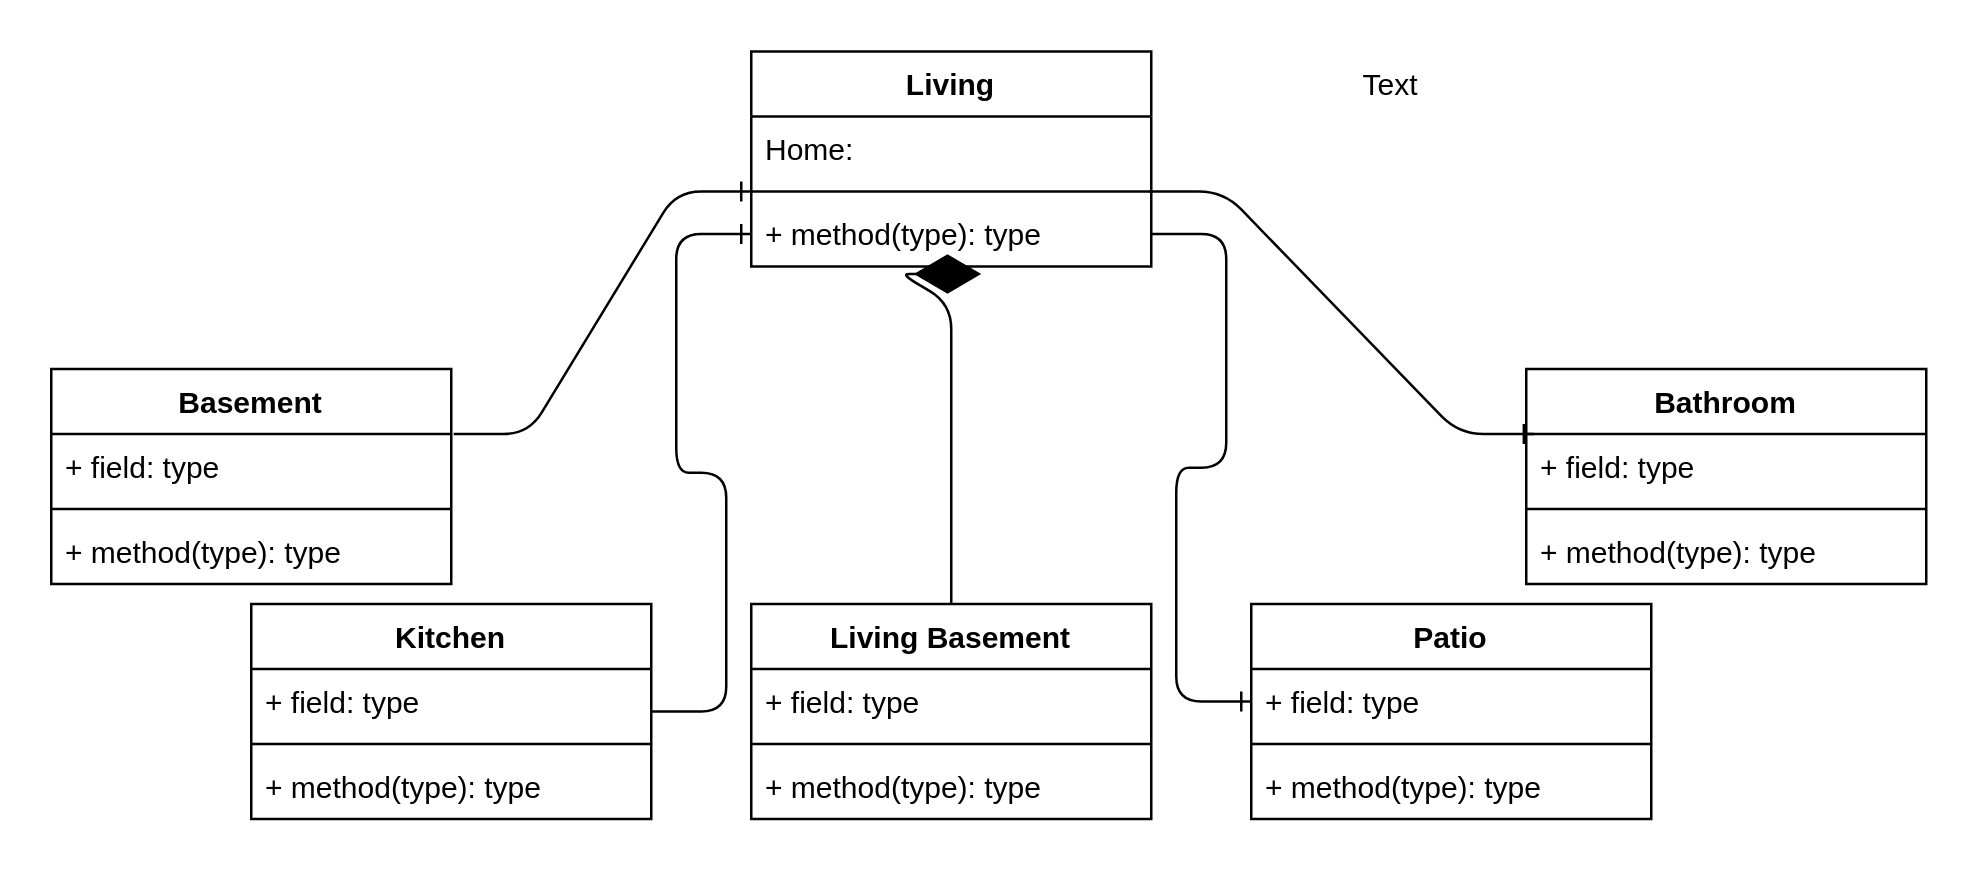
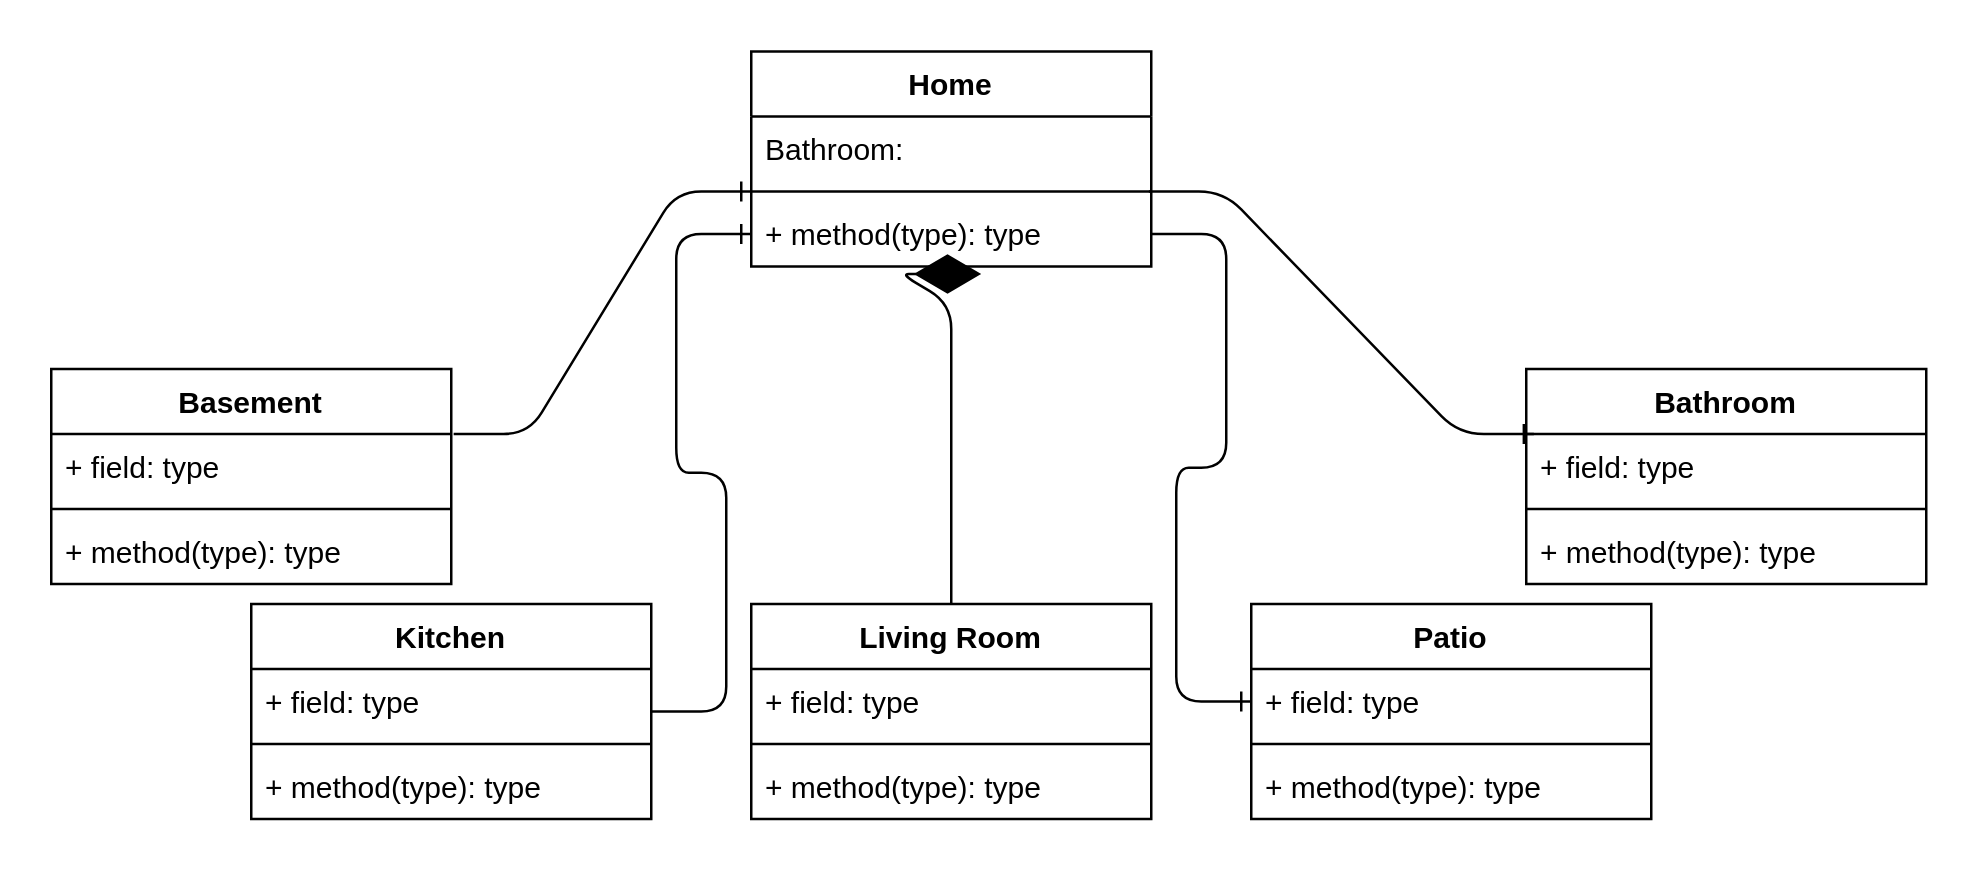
  <mxCell id="0" />
  <mxCell id="1" parent="0" />
- <mxCell id="2" value="Living" style="swimlane;fontStyle=1;align=center;verticalAlign=top;childLayout=stackLayout;horizontal=1;startSize=26;horizontalStack=0;resizeParent=1;resizeParentMax=0;resizeLast=0;collapsible=1;marginBottom=0;" vertex="1" parent="1"><mxGeometry x="300" y="20" width="160" height="86" as="geometry" /></mxCell>
- <mxCell id="3" value="Home: " style="text;strokeColor=none;fillColor=none;align=left;verticalAlign=top;spacingLeft=4;spacingRight=4;overflow=hidden;rotatable=0;points=[[0,0.5],[1,0.5]];portConstraint=eastwest;" vertex="1" parent="2"><mxGeometry y="26" width="160" height="26" as="geometry" /></mxCell>
+ <mxCell id="2" value="Home" style="swimlane;fontStyle=1;align=center;verticalAlign=top;childLayout=stackLayout;horizontal=1;startSize=26;horizontalStack=0;resizeParent=1;resizeParentMax=0;resizeLast=0;collapsible=1;marginBottom=0;" vertex="1" parent="1"><mxGeometry x="300" y="20" width="160" height="86" as="geometry" /></mxCell>
+ <mxCell id="3" value="Bathroom: " style="text;strokeColor=none;fillColor=none;align=left;verticalAlign=top;spacingLeft=4;spacingRight=4;overflow=hidden;rotatable=0;points=[[0,0.5],[1,0.5]];portConstraint=eastwest;" vertex="1" parent="2"><mxGeometry y="26" width="160" height="26" as="geometry" /></mxCell>
  <mxCell id="4" value="" style="line;strokeWidth=1;fillColor=none;align=left;verticalAlign=middle;spacingTop=-1;spacingLeft=3;spacingRight=3;rotatable=0;labelPosition=right;points=[];portConstraint=eastwest;" vertex="1" parent="2"><mxGeometry y="52" width="160" height="8" as="geometry" /></mxCell>
  <mxCell id="5" value="+ method(type): type" style="text;strokeColor=none;fillColor=none;align=left;verticalAlign=top;spacingLeft=4;spacingRight=4;overflow=hidden;rotatable=0;points=[[0,0.5],[1,0.5]];portConstraint=eastwest;" vertex="1" parent="2"><mxGeometry y="60" width="160" height="26" as="geometry" /></mxCell>
  <mxCell id="6" value="Bathroom" style="swimlane;fontStyle=1;align=center;verticalAlign=top;childLayout=stackLayout;horizontal=1;startSize=26;horizontalStack=0;resizeParent=1;resizeParentMax=0;resizeLast=0;collapsible=1;marginBottom=0;" vertex="1" parent="1"><mxGeometry x="610" y="147" width="160" height="86" as="geometry" /></mxCell>
  <mxCell id="7" value="+ field: type" style="text;strokeColor=none;fillColor=none;align=left;verticalAlign=top;spacingLeft=4;spacingRight=4;overflow=hidden;rotatable=0;points=[[0,0.5],[1,0.5]];portConstraint=eastwest;" vertex="1" parent="6"><mxGeometry y="26" width="160" height="26" as="geometry" /></mxCell>
  <mxCell id="8" value="" style="line;strokeWidth=1;fillColor=none;align=left;verticalAlign=middle;spacingTop=-1;spacingLeft=3;spacingRight=3;rotatable=0;labelPosition=right;points=[];portConstraint=eastwest;" vertex="1" parent="6"><mxGeometry y="52" width="160" height="8" as="geometry" /></mxCell>
  <mxCell id="9" value="+ method(type): type" style="text;strokeColor=none;fillColor=none;align=left;verticalAlign=top;spacingLeft=4;spacingRight=4;overflow=hidden;rotatable=0;points=[[0,0.5],[1,0.5]];portConstraint=eastwest;" vertex="1" parent="6"><mxGeometry y="60" width="160" height="26" as="geometry" /></mxCell>
  <mxCell id="10" value="Basement" style="swimlane;fontStyle=1;align=center;verticalAlign=top;childLayout=stackLayout;horizontal=1;startSize=26;horizontalStack=0;resizeParent=1;resizeParentMax=0;resizeLast=0;collapsible=1;marginBottom=0;" vertex="1" parent="1"><mxGeometry x="20" y="147" width="160" height="86" as="geometry" /></mxCell>
  <mxCell id="11" value="+ field: type" style="text;strokeColor=none;fillColor=none;align=left;verticalAlign=top;spacingLeft=4;spacingRight=4;overflow=hidden;rotatable=0;points=[[0,0.5],[1,0.5]];portConstraint=eastwest;" vertex="1" parent="10"><mxGeometry y="26" width="160" height="26" as="geometry" /></mxCell>
  <mxCell id="12" value="" style="line;strokeWidth=1;fillColor=none;align=left;verticalAlign=middle;spacingTop=-1;spacingLeft=3;spacingRight=3;rotatable=0;labelPosition=right;points=[];portConstraint=eastwest;" vertex="1" parent="10"><mxGeometry y="52" width="160" height="8" as="geometry" /></mxCell>
  <mxCell id="13" value="+ method(type): type" style="text;strokeColor=none;fillColor=none;align=left;verticalAlign=top;spacingLeft=4;spacingRight=4;overflow=hidden;rotatable=0;points=[[0,0.5],[1,0.5]];portConstraint=eastwest;" vertex="1" parent="10"><mxGeometry y="60" width="160" height="26" as="geometry" /></mxCell>
  <mxCell id="14" value="Kitchen" style="swimlane;fontStyle=1;align=center;verticalAlign=top;childLayout=stackLayout;horizontal=1;startSize=26;horizontalStack=0;resizeParent=1;resizeParentMax=0;resizeLast=0;collapsible=1;marginBottom=0;" vertex="1" parent="1"><mxGeometry x="100" y="241" width="160" height="86" as="geometry" /></mxCell>
  <mxCell id="15" value="+ field: type" style="text;strokeColor=none;fillColor=none;align=left;verticalAlign=top;spacingLeft=4;spacingRight=4;overflow=hidden;rotatable=0;points=[[0,0.5],[1,0.5]];portConstraint=eastwest;" vertex="1" parent="14"><mxGeometry y="26" width="160" height="26" as="geometry" /></mxCell>
  <mxCell id="16" value="" style="line;strokeWidth=1;fillColor=none;align=left;verticalAlign=middle;spacingTop=-1;spacingLeft=3;spacingRight=3;rotatable=0;labelPosition=right;points=[];portConstraint=eastwest;" vertex="1" parent="14"><mxGeometry y="52" width="160" height="8" as="geometry" /></mxCell>
  <mxCell id="17" value="+ method(type): type" style="text;strokeColor=none;fillColor=none;align=left;verticalAlign=top;spacingLeft=4;spacingRight=4;overflow=hidden;rotatable=0;points=[[0,0.5],[1,0.5]];portConstraint=eastwest;" vertex="1" parent="14"><mxGeometry y="60" width="160" height="26" as="geometry" /></mxCell>
  <mxCell id="18" value="Patio" style="swimlane;fontStyle=1;align=center;verticalAlign=top;childLayout=stackLayout;horizontal=1;startSize=26;horizontalStack=0;resizeParent=1;resizeParentMax=0;resizeLast=0;collapsible=1;marginBottom=0;" vertex="1" parent="1"><mxGeometry x="500" y="241" width="160" height="86" as="geometry" /></mxCell>
  <mxCell id="19" value="+ field: type" style="text;strokeColor=none;fillColor=none;align=left;verticalAlign=top;spacingLeft=4;spacingRight=4;overflow=hidden;rotatable=0;points=[[0,0.5],[1,0.5]];portConstraint=eastwest;" vertex="1" parent="18"><mxGeometry y="26" width="160" height="26" as="geometry" /></mxCell>
  <mxCell id="20" value="" style="line;strokeWidth=1;fillColor=none;align=left;verticalAlign=middle;spacingTop=-1;spacingLeft=3;spacingRight=3;rotatable=0;labelPosition=right;points=[];portConstraint=eastwest;" vertex="1" parent="18"><mxGeometry y="52" width="160" height="8" as="geometry" /></mxCell>
  <mxCell id="21" value="+ method(type): type" style="text;strokeColor=none;fillColor=none;align=left;verticalAlign=top;spacingLeft=4;spacingRight=4;overflow=hidden;rotatable=0;points=[[0,0.5],[1,0.5]];portConstraint=eastwest;" vertex="1" parent="18"><mxGeometry y="60" width="160" height="26" as="geometry" /></mxCell>
  <mxCell id="22" value="" style="edgeStyle=entityRelationEdgeStyle;fontSize=12;html=1;endArrow=ERone;endFill=1;entryX=0.019;entryY=0;entryDx=0;entryDy=0;entryPerimeter=0;exitX=0.994;exitY=0.5;exitDx=0;exitDy=0;exitPerimeter=0;" edge="1" parent="1" source="4" target="7"><mxGeometry width="100" height="100" relative="1" as="geometry"><mxPoint x="470" y="72" as="sourcePoint" /><mxPoint x="560" y="-28" as="targetPoint" /></mxGeometry></mxCell>
  <mxCell id="23" value="" style="edgeStyle=entityRelationEdgeStyle;fontSize=12;html=1;endArrow=ERone;endFill=1;exitX=1.006;exitY=0;exitDx=0;exitDy=0;exitPerimeter=0;" edge="1" parent="1" source="11"><mxGeometry width="100" height="100" relative="1" as="geometry"><mxPoint x="200" y="176" as="sourcePoint" /><mxPoint x="300" y="76" as="targetPoint" /></mxGeometry></mxCell>
  <mxCell id="24" value="" style="edgeStyle=entityRelationEdgeStyle;fontSize=12;html=1;endArrow=ERone;endFill=1;" edge="1" parent="1" source="14" target="5"><mxGeometry width="100" height="100" relative="1" as="geometry"><mxPoint x="250" y="207" as="sourcePoint" /><mxPoint x="350" y="107" as="targetPoint" /></mxGeometry></mxCell>
  <mxCell id="25" value="" style="edgeStyle=entityRelationEdgeStyle;fontSize=12;html=1;endArrow=ERone;endFill=1;entryX=0;entryY=0.5;entryDx=0;entryDy=0;" edge="1" parent="1" source="5" target="19"><mxGeometry width="100" height="100" relative="1" as="geometry"><mxPoint x="401" y="101" as="sourcePoint" /><mxPoint x="520" y="511" as="targetPoint" /></mxGeometry></mxCell>
- <mxCell id="26" value="Living Basement" style="swimlane;fontStyle=1;align=center;verticalAlign=top;childLayout=stackLayout;horizontal=1;startSize=26;horizontalStack=0;resizeParent=1;resizeParentMax=0;resizeLast=0;collapsible=1;marginBottom=0;" vertex="1" parent="1"><mxGeometry x="300" y="241" width="160" height="86" as="geometry" /></mxCell>
+ <mxCell id="26" value="Living Room" style="swimlane;fontStyle=1;align=center;verticalAlign=top;childLayout=stackLayout;horizontal=1;startSize=26;horizontalStack=0;resizeParent=1;resizeParentMax=0;resizeLast=0;collapsible=1;marginBottom=0;" vertex="1" parent="1"><mxGeometry x="300" y="241" width="160" height="86" as="geometry" /></mxCell>
  <mxCell id="27" value="+ field: type" style="text;strokeColor=none;fillColor=none;align=left;verticalAlign=top;spacingLeft=4;spacingRight=4;overflow=hidden;rotatable=0;points=[[0,0.5],[1,0.5]];portConstraint=eastwest;" vertex="1" parent="26"><mxGeometry y="26" width="160" height="26" as="geometry" /></mxCell>
  <mxCell id="28" value="" style="line;strokeWidth=1;fillColor=none;align=left;verticalAlign=middle;spacingTop=-1;spacingLeft=3;spacingRight=3;rotatable=0;labelPosition=right;points=[];portConstraint=eastwest;" vertex="1" parent="26"><mxGeometry y="52" width="160" height="8" as="geometry" /></mxCell>
  <mxCell id="29" value="+ method(type): type" style="text;strokeColor=none;fillColor=none;align=left;verticalAlign=top;spacingLeft=4;spacingRight=4;overflow=hidden;rotatable=0;points=[[0,0.5],[1,0.5]];portConstraint=eastwest;" vertex="1" parent="26"><mxGeometry y="60" width="160" height="26" as="geometry" /></mxCell>
  <mxCell id="30" value="" style="endArrow=diamondThin;endFill=1;endSize=24;html=1;entryX=0.575;entryY=1.115;entryDx=0;entryDy=0;entryPerimeter=0;exitX=0.5;exitY=0;exitDx=0;exitDy=0;" edge="1" parent="1" source="26" target="5"><mxGeometry width="160" relative="1" as="geometry"><mxPoint x="392" y="231" as="sourcePoint" /><mxPoint x="460" y="151" as="targetPoint" /><Array as="points"><mxPoint x="380" y="121" /><mxPoint x="360" y="109" /></Array></mxGeometry></mxCell>
- <mxCell id="31" value="Text" style="text;html=1;resizable=0;points=[];autosize=1;align=left;verticalAlign=top;spacingTop=-4;" vertex="1" parent="1"><mxGeometry x="543" y="24" width="40" height="20" as="geometry" /></mxCell>
